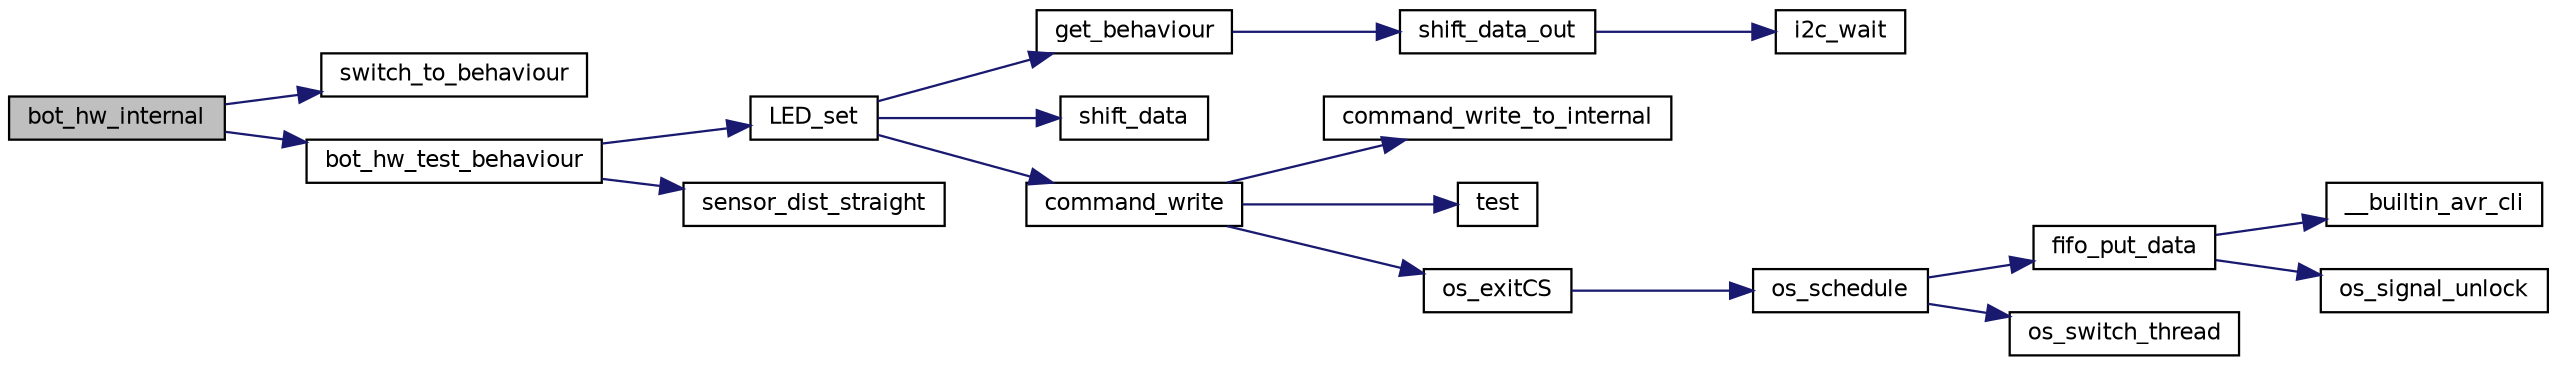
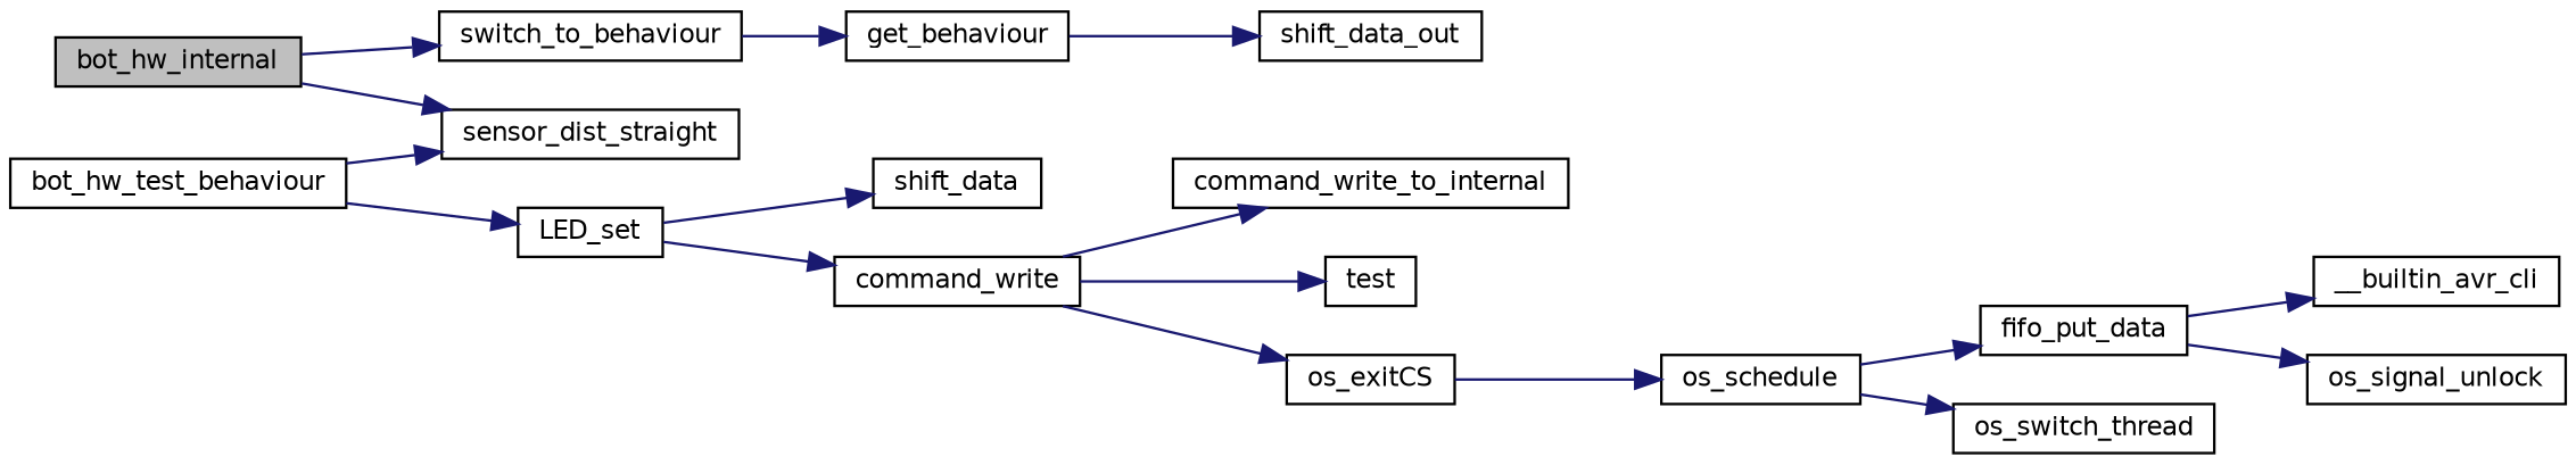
  digraph {
    rankdir=LR
    node [color=black fillcolor=white fontname=Helvetica fontsize=10 shape=record style=filled]
    edge [color=midnightblue fontname=Helvetica fontsize=10 labelfontname=Helvetica labelfontsize=10 style=solid]
    n1 [fillcolor=grey75 fontcolor=black height=0.2 label=bot_hw_internal width=0.4]
    n2 [height=0.2 label=switch_to_behaviour width=0.4]
    n3 [height=0.2 label=bot_hw_test_behaviour width=0.4]
    n4 [height=0.2 label=get_behaviour width=0.4]
    n5 [height=0.2 label=LED_set width=0.4]
    n6 [height=0.2 label=sensor_dist_straight width=0.4]
    n7 [height=0.2 label=shift_data_out width=0.4]
    n8 [height=0.2 label=shift_data width=0.4]
    n9 [height=0.2 label=command_write width=0.4]
    n10 [height=0.2 label=command_write_to_internal width=0.4]
    n11 [height=0.2 label=test width=0.4]
    n12 [height=0.2 label=os_exitCS width=0.4]
-   n13 [height=0.2 label=i2c_wait width=0.4]
    n14 [height=0.2 label=os_schedule width=0.4]
    n15 [height=0.2 label=fifo_put_data width=0.4]
    n16 [height=0.2 label=os_switch_thread width=0.4]
    n17 [height=0.2 label=__builtin_avr_cli width=0.4]
    n18 [height=0.2 label=os_signal_unlock width=0.4]
    n1 -> n2
-   n1 -> n3
-   n5 -> n4
+   n1 -> n6
+   n2 -> n4
    n3 -> n5
    n3 -> n6
    n4 -> n7
    n5 -> n8
    n5 -> n9
-   n7 -> n13
    n9 -> n10
    n9 -> n11
    n9 -> n12
    n12 -> n14
    n14 -> n15
    n14 -> n16
    n15 -> n17
    n15 -> n18
  }
